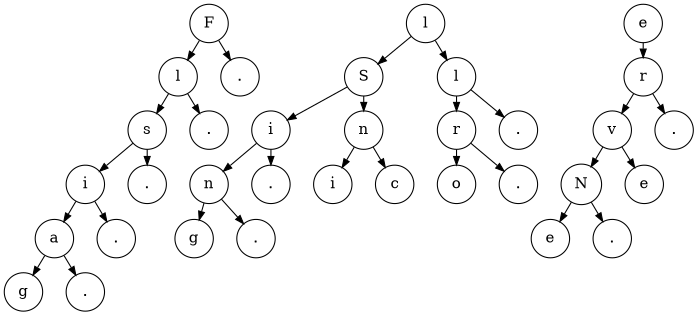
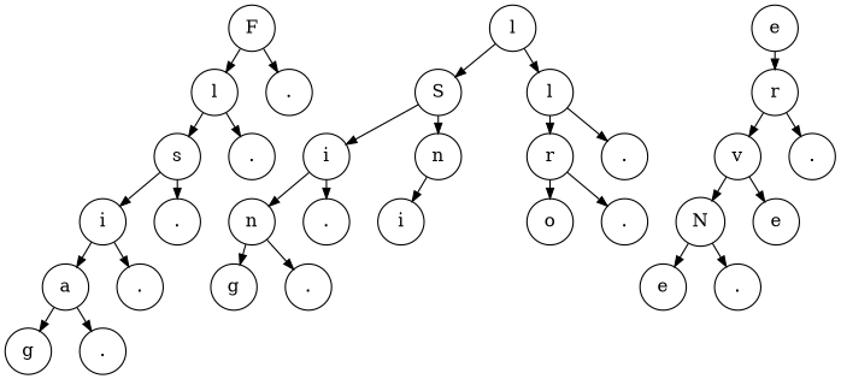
  digraph {
    nodesep=0.3
    ordering=out
    ranksep=0.2
    node [shape=circle]
    edge [arrowsize=0.8]
    n1 [label=i]
    n2 [label=a]
    n3 [label="."]
    n4 [label=g]
    n5 [label="."]
    n6 [label=g]
    n7 [label=r]
    n8 [label=v]
    n9 [label="."]
    n10 [label=N]
    n11 [label=e]
    n12 [label=e]
    n13 [label=l]
    n14 [label=S]
    n15 [label=l]
    n16 [label=i]
    n17 [label=n]
    n18 [label=r]
    n19 [label="."]
    n20 [label=F]
    n21 [label=l]
    n22 [label="."]
    n23 [label=e]
    n24 [label="."]
    n25 [label=n]
    n26 [label="."]
    n27 [label=i]
-   n28 [label=c]
    n29 [label="."]
    n30 [label=s]
    n31 [label="."]
    n32 [label=o]
    n33 [label="."]
    n34 [label="."]
    n1 -> n2
    n1 -> n3
    n2 -> n4
    n2 -> n5
    n7 -> n8
    n7 -> n9
    n8 -> n10
    n8 -> n11
    n10 -> n23
    n10 -> n24
    n12 -> n7
    n13 -> n14
    n13 -> n15
    n14 -> n16
    n14 -> n17
    n15 -> n18
    n15 -> n19
    n16 -> n25
    n16 -> n26
    n17 -> n27
-   n17 -> n28
    n18 -> n32
    n18 -> n33
    n20 -> n21
    n20 -> n22
    n21 -> n30
    n21 -> n31
    n25 -> n6
    n25 -> n29
    n30 -> n1
    n30 -> n34
  }
